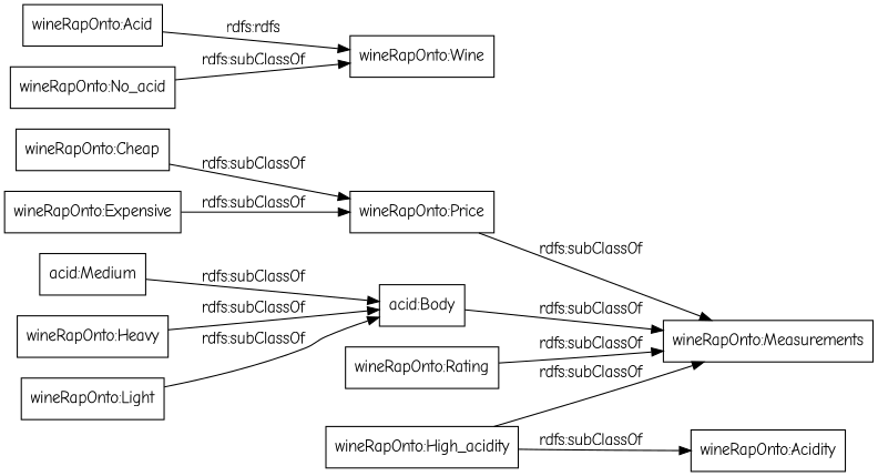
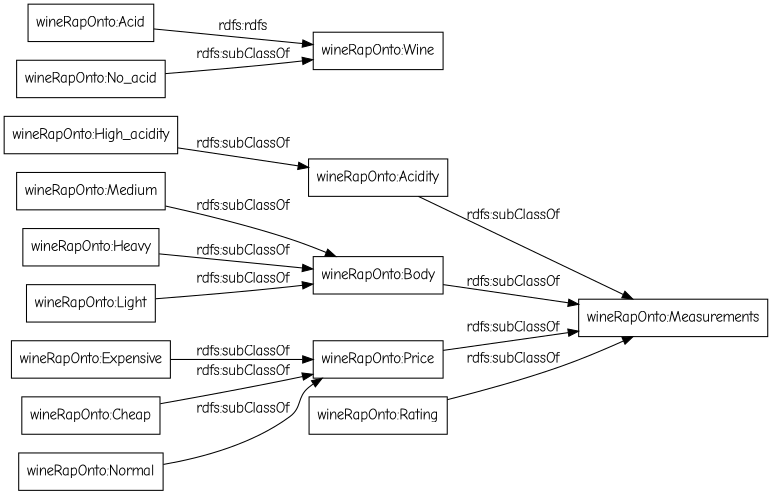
  digraph {
    fontname="Comic Neue"
    rankdir=LR
    node [color=black fontname="Comic Neue" shape=rectangle]
    edge [fontname="Comic Neue"]
    "wineRapOnto:Expensive"
    "wineRapOnto:Price"
    "wineRapOnto:Measurements"
    "wineRapOnto:Acidity"
    "wineRapOnto:Cheap"
    "wineRapOnto:Acid"
    "wineRapOnto:Wine"
-   "wineRapOnto:Body" [label="acid:Body"]
+   "wineRapOnto:Body"
    "wineRapOnto:Heavy"
+   "wineRapOnto:Normal"
    "wineRapOnto:Rating"
    "wineRapOnto:Light"
    "wineRapOnto:No_acid"
    "wineRapOnto:High_acidity"
-   "wineRapOnto:Medium" [label="acid:Medium"]
+   "wineRapOnto:Medium"
    "wineRapOnto:Expensive" -> "wineRapOnto:Price" [label="rdfs:subClassOf"]
    "wineRapOnto:Price" -> "wineRapOnto:Measurements" [label="rdfs:subClassOf"]
-   "wineRapOnto:High_acidity" -> "wineRapOnto:Measurements" [label="rdfs:subClassOf"]
+   "wineRapOnto:Acidity" -> "wineRapOnto:Measurements" [label="rdfs:subClassOf"]
    "wineRapOnto:Cheap" -> "wineRapOnto:Price" [label="rdfs:subClassOf"]
    "wineRapOnto:Acid" -> "wineRapOnto:Wine" [label="rdfs:rdfs"]
    "wineRapOnto:Body" -> "wineRapOnto:Measurements" [label="rdfs:subClassOf"]
    "wineRapOnto:Heavy" -> "wineRapOnto:Body" [label="rdfs:subClassOf"]
+   "wineRapOnto:Normal" -> "wineRapOnto:Price" [label="rdfs:subClassOf"]
    "wineRapOnto:Rating" -> "wineRapOnto:Measurements" [label="rdfs:subClassOf"]
    "wineRapOnto:Light" -> "wineRapOnto:Body" [label="rdfs:subClassOf"]
    "wineRapOnto:No_acid" -> "wineRapOnto:Wine" [label="rdfs:subClassOf"]
    "wineRapOnto:High_acidity" -> "wineRapOnto:Acidity" [label="rdfs:subClassOf"]
    "wineRapOnto:Medium" -> "wineRapOnto:Body" [label="rdfs:subClassOf"]
  }
